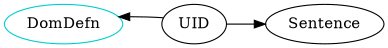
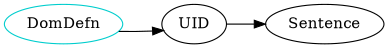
  digraph {
    rankdir=LR
    n1 [color=cyan3 label=DomDefn shape=oval]
    UID
    Sentence
-   UID -> n1
+   n1 -> UID
    UID -> Sentence
  }
